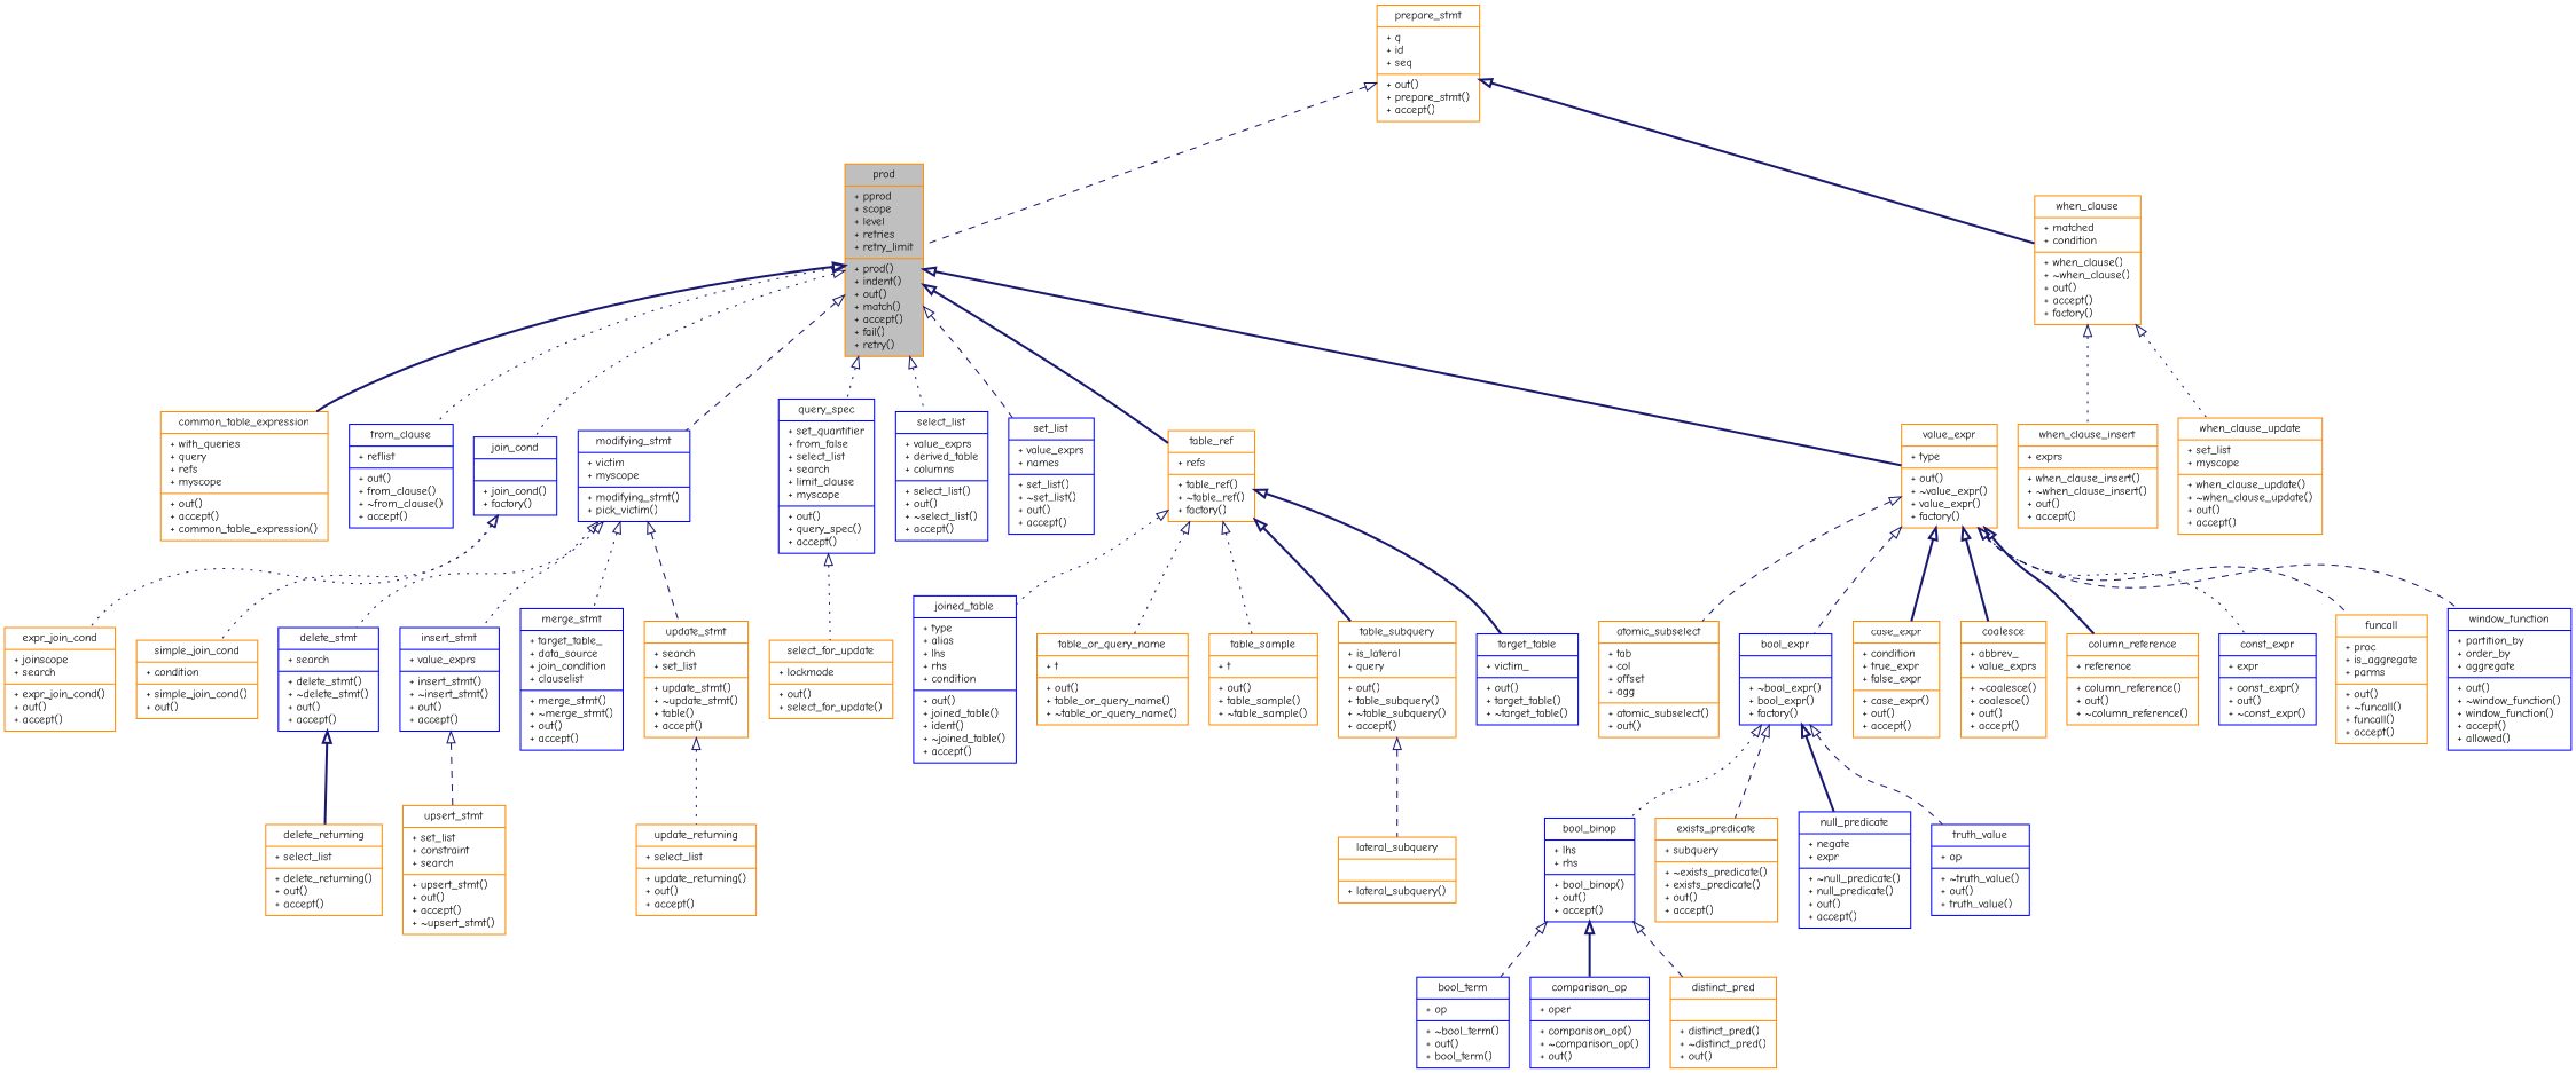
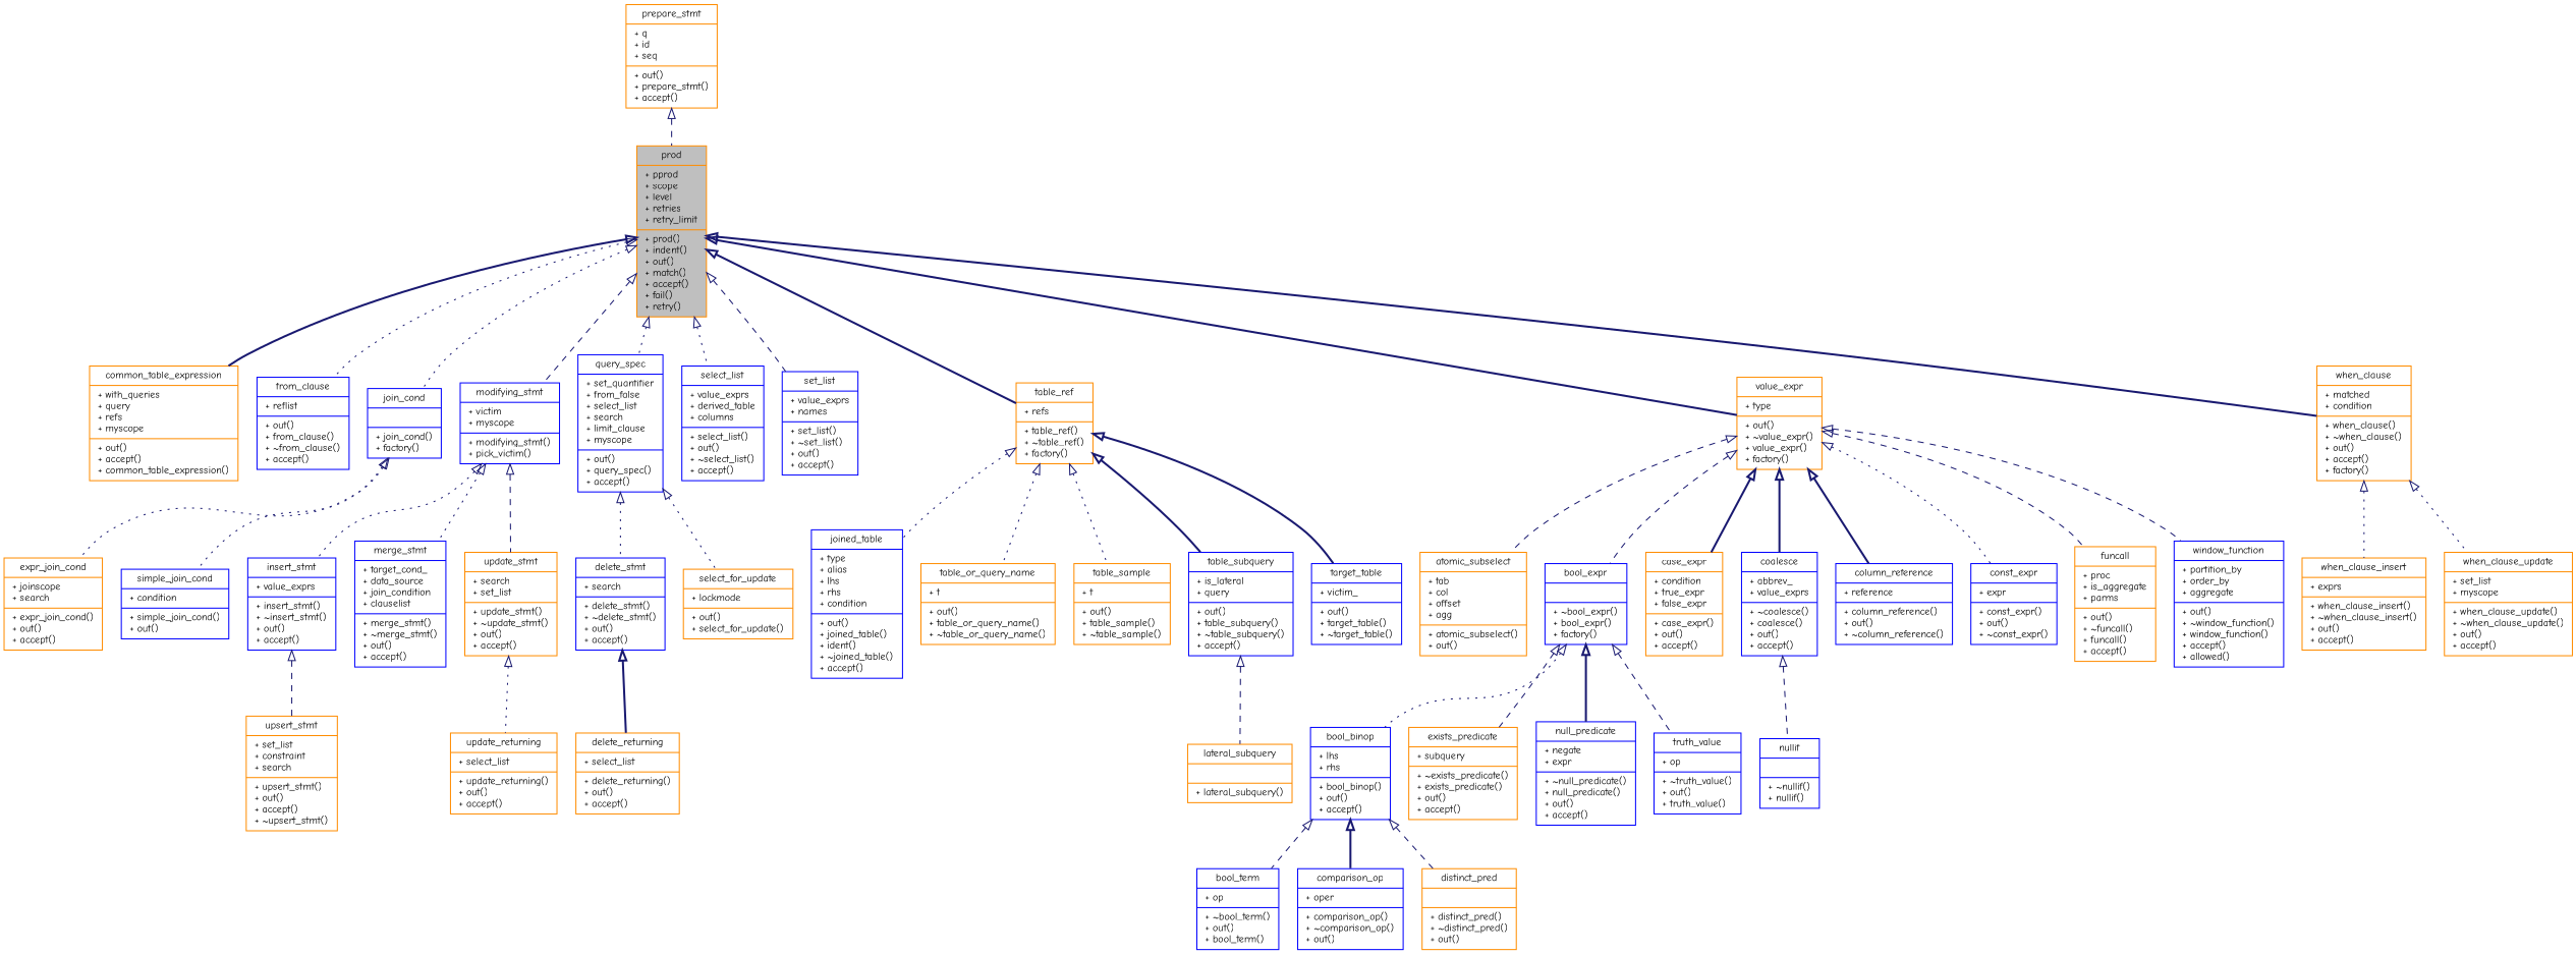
  digraph {
    fontname="Comic Neue"
    node [color=darkorange fillcolor=white fontname="Comic Neue" fontsize=10 shape=record style=filled]
    edge [arrowtail=onormal color=midnightblue dir=back fontname="Comic Neue" fontsize=10 labelfontname=Helvetica labelfontsize=10 style=dotted]
    n1 [fillcolor=grey75 fontcolor=black height=0.2 label="{prod\n|+ pprod\l+ scope\l+ level\l+ retries\l+ retry_limit\l|+ prod()\l+ indent()\l+ out()\l+ match()\l+ accept()\l+ fail()\l+ retry()\l}" width=0.4]
    n2 [height=0.2 label="{common_table_expression\n|+ with_queries\l+ query\l+ refs\l+ myscope\l|+ out()\l+ accept()\l+ common_table_expression()\l}" width=0.4]
    n3 [color=blue height=0.2 label="{from_clause\n|+ reflist\l|+ out()\l+ from_clause()\l+ ~from_clause()\l+ accept()\l}" width=0.4]
    n4 [color=blue height=0.2 label="{join_cond\n||+ join_cond()\l+ factory()\l}" width=0.4]
    n5 [color=blue height=0.2 label="{modifying_stmt\n|+ victim\l+ myscope\l|+ modifying_stmt()\l+ pick_victim()\l}" width=0.4]
    n6 [color=blue height=0.2 label="{query_spec\n|+ set_quantifier\l+ from_false\l+ select_list\l+ search\l+ limit_clause\l+ myscope\l|+ out()\l+ query_spec()\l+ accept()\l}" width=0.4]
    n7 [color=blue height=0.2 label="{select_list\n|+ value_exprs\l+ derived_table\l+ columns\l|+ select_list()\l+ out()\l+ ~select_list()\l+ accept()\l}" width=0.4]
    n8 [color=blue height=0.2 label="{set_list\n|+ value_exprs\l+ names\l|+ set_list()\l+ ~set_list()\l+ out()\l+ accept()\l}" width=0.4]
    n9 [height=0.2 label="{table_ref\n|+ refs\l|+ table_ref()\l+ ~table_ref()\l+ factory()\l}" width=0.4]
    n10 [height=0.2 label="{value_expr\n|+ type\l|+ out()\l+ ~value_expr()\l+ value_expr()\l+ factory()\l}" width=0.4]
    n11 [height=0.2 label="{when_clause\n|+ matched\l+ condition\l|+ when_clause()\l+ ~when_clause()\l+ out()\l+ accept()\l+ factory()\l}" width=0.4]
    n12 [height=0.2 label="{expr_join_cond\n|+ joinscope\l+ search\l|+ expr_join_cond()\l+ out()\l+ accept()\l}" width=0.4]
-   n13 [height=0.2 label="{simple_join_cond\n|+ condition\l|+ simple_join_cond()\l+ out()\l}" width=0.4]
+   n13 [color=blue height=0.2 label="{simple_join_cond\n|+ condition\l|+ simple_join_cond()\l+ out()\l}" width=0.4]
    n14 [color=blue height=0.2 label="{delete_stmt\n|+ search\l|+ delete_stmt()\l+ ~delete_stmt()\l+ out()\l+ accept()\l}" width=0.4]
    n15 [color=blue height=0.2 label="{insert_stmt\n|+ value_exprs\l|+ insert_stmt()\l+ ~insert_stmt()\l+ out()\l+ accept()\l}" width=0.4]
-   n16 [color=blue height=0.2 label="{merge_stmt\n|+ target_table_\l+ data_source\l+ join_condition\l+ clauselist\l|+ merge_stmt()\l+ ~merge_stmt()\l+ out()\l+ accept()\l}" width=0.4]
-   n17 [height=0.2 label="{update_stmt\n|+ search\l+ set_list\l|+ update_stmt()\l+ ~update_stmt()\l+ table()\l+ accept()\l}" width=0.4]
+   n16 [color=blue height=0.2 label="{merge_stmt\n|+ target_cond_\l+ data_source\l+ join_condition\l+ clauselist\l|+ merge_stmt()\l+ ~merge_stmt()\l+ out()\l+ accept()\l}" width=0.4]
+   n17 [height=0.2 label="{update_stmt\n|+ search\l+ set_list\l|+ update_stmt()\l+ ~update_stmt()\l+ out()\l+ accept()\l}" width=0.4]
    n18 [height=0.2 label="{prepare_stmt\n|+ q\l+ id\l+ seq\l|+ out()\l+ prepare_stmt()\l+ accept()\l}" width=0.4]
    n19 [height=0.2 label="{select_for_update\n|+ lockmode\l|+ out()\l+ select_for_update()\l}" width=0.4]
    n20 [color=blue height=0.2 label="{joined_table\n|+ type\l+ alias\l+ lhs\l+ rhs\l+ condition\l|+ out()\l+ joined_table()\l+ ident()\l+ ~joined_table()\l+ accept()\l}" width=0.4]
    n21 [height=0.2 label="{table_or_query_name\n|+ t\l|+ out()\l+ table_or_query_name()\l+ ~table_or_query_name()\l}" width=0.4]
    n22 [height=0.2 label="{table_sample\n|+ t\l|+ out()\l+ table_sample()\l+ ~table_sample()\l}" width=0.4]
-   n23 [height=0.2 label="{table_subquery\n|+ is_lateral\l+ query\l|+ out()\l+ table_subquery()\l+ ~table_subquery()\l+ accept()\l}" width=0.4]
+   n23 [color=blue height=0.2 label="{table_subquery\n|+ is_lateral\l+ query\l|+ out()\l+ table_subquery()\l+ ~table_subquery()\l+ accept()\l}" width=0.4]
    n24 [color=blue height=0.2 label="{target_table\n|+ victim_\l|+ out()\l+ target_table()\l+ ~target_table()\l}" width=0.4]
    n25 [height=0.2 label="{atomic_subselect\n|+ tab\l+ col\l+ offset\l+ agg\l|+ atomic_subselect()\l+ out()\l}" width=0.4]
    n26 [color=blue height=0.2 label="{bool_expr\n||+ ~bool_expr()\l+ bool_expr()\l+ factory()\l}" width=0.4]
    n27 [height=0.2 label="{case_expr\n|+ condition\l+ true_expr\l+ false_expr\l|+ case_expr()\l+ out()\l+ accept()\l}" width=0.4]
-   n28 [height=0.2 label="{coalesce\n|+ abbrev_\l+ value_exprs\l|+ ~coalesce()\l+ coalesce()\l+ out()\l+ accept()\l}" width=0.4]
-   n29 [height=0.2 label="{column_reference\n|+ reference\l|+ column_reference()\l+ out()\l+ ~column_reference()\l}" width=0.4]
+   n28 [color=blue height=0.2 label="{coalesce\n|+ abbrev_\l+ value_exprs\l|+ ~coalesce()\l+ coalesce()\l+ out()\l+ accept()\l}" width=0.4]
+   n29 [color=blue height=0.2 label="{column_reference\n|+ reference\l|+ column_reference()\l+ out()\l+ ~column_reference()\l}" width=0.4]
    n30 [color=blue height=0.2 label="{const_expr\n|+ expr\l|+ const_expr()\l+ out()\l+ ~const_expr()\l}" width=0.4]
    n31 [height=0.2 label="{funcall\n|+ proc\l+ is_aggregate\l+ parms\l|+ out()\l+ ~funcall()\l+ funcall()\l+ accept()\l}" width=0.4]
    n32 [color=blue height=0.2 label="{window_function\n|+ partition_by\l+ order_by\l+ aggregate\l|+ out()\l+ ~window_function()\l+ window_function()\l+ accept()\l+ allowed()\l}" width=0.4]
    n33 [height=0.2 label="{when_clause_insert\n|+ exprs\l|+ when_clause_insert()\l+ ~when_clause_insert()\l+ out()\l+ accept()\l}" width=0.4]
    n34 [height=0.2 label="{when_clause_update\n|+ set_list\l+ myscope\l|+ when_clause_update()\l+ ~when_clause_update()\l+ out()\l+ accept()\l}" width=0.4]
    n35 [height=0.2 label="{delete_returning\n|+ select_list\l|+ delete_returning()\l+ out()\l+ accept()\l}" width=0.4]
    n36 [height=0.2 label="{upsert_stmt\n|+ set_list\l+ constraint\l+ search\l|+ upsert_stmt()\l+ out()\l+ accept()\l+ ~upsert_stmt()\l}" width=0.4]
    n37 [height=0.2 label="{update_returning\n|+ select_list\l|+ update_returning()\l+ out()\l+ accept()\l}" width=0.4]
    n38 [height=0.2 label="{lateral_subquery\n||+ lateral_subquery()\l}" width=0.4]
    n39 [color=blue height=0.2 label="{bool_binop\n|+ lhs\l+ rhs\l|+ bool_binop()\l+ out()\l+ accept()\l}" width=0.4]
    n40 [height=0.2 label="{exists_predicate\n|+ subquery\l|+ ~exists_predicate()\l+ exists_predicate()\l+ out()\l+ accept()\l}" width=0.4]
    n41 [color=blue height=0.2 label="{null_predicate\n|+ negate\l+ expr\l|+ ~null_predicate()\l+ null_predicate()\l+ out()\l+ accept()\l}" width=0.4]
    n42 [color=blue height=0.2 label="{truth_value\n|+ op\l|+ ~truth_value()\l+ out()\l+ truth_value()\l}" width=0.4]
+   n43 [color=blue height=0.2 label="{nullif\n||+ ~nullif()\l+ nullif()\l}" width=0.4]
    n44 [color=blue height=0.2 label="{bool_term\n|+ op\l|+ ~bool_term()\l+ out()\l+ bool_term()\l}" width=0.4]
    n45 [color=blue height=0.2 label="{comparison_op\n|+ oper\l|+ comparison_op()\l+ ~comparison_op()\l+ out()\l}" width=0.4]
    n46 [height=0.2 label="{distinct_pred\n||+ distinct_pred()\l+ ~distinct_pred()\l+ out()\l}" width=0.4]
    n1 -> n2 [style=bold]
    n1 -> n3
    n1 -> n4
    n1 -> n5 [style=dashed]
    n1 -> n6
    n1 -> n7
    n1 -> n8 [style=dashed]
    n1 -> n9 [style=bold]
    n1 -> n10 [style=bold]
-   n18 -> n11 [style=bold]
+   n1 -> n11 [style=bold]
    n4 -> n12
    n4 -> n13
-   n5 -> n14
+   n6 -> n14
    n5 -> n15
    n5 -> n16
    n5 -> n17 [style=dashed]
    n6 -> n19
    n9 -> n20
    n9 -> n21
    n9 -> n22
    n9 -> n23 [style=bold]
    n9 -> n24 [style=bold]
    n10 -> n25 [style=dashed]
    n10 -> n26 [style=dashed]
    n10 -> n27 [style=bold]
    n10 -> n28 [style=bold]
    n10 -> n29 [style=bold]
    n10 -> n30
    n10 -> n31 [style=dashed]
    n10 -> n32 [style=dashed]
    n11 -> n33
    n11 -> n34
    n14 -> n35 [style=bold]
    n15 -> n36 [style=dashed]
    n17 -> n37
    n18 -> n1 [style=dashed]
    n23 -> n38 [style=dashed]
    n26 -> n39
    n26 -> n40 [style=dashed]
    n26 -> n41 [style=bold]
    n26 -> n42 [style=dashed]
+   n28 -> n43 [style=dashed]
    n39 -> n44 [style=dashed]
    n39 -> n45 [style=bold]
    n39 -> n46 [style=dashed]
  }
